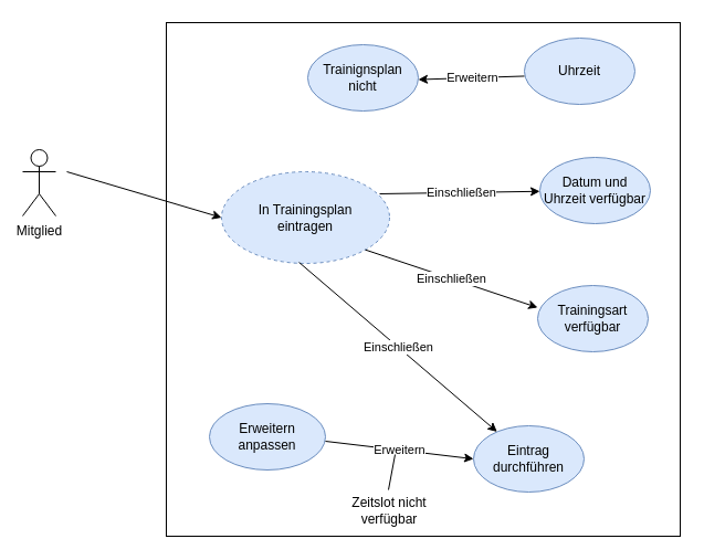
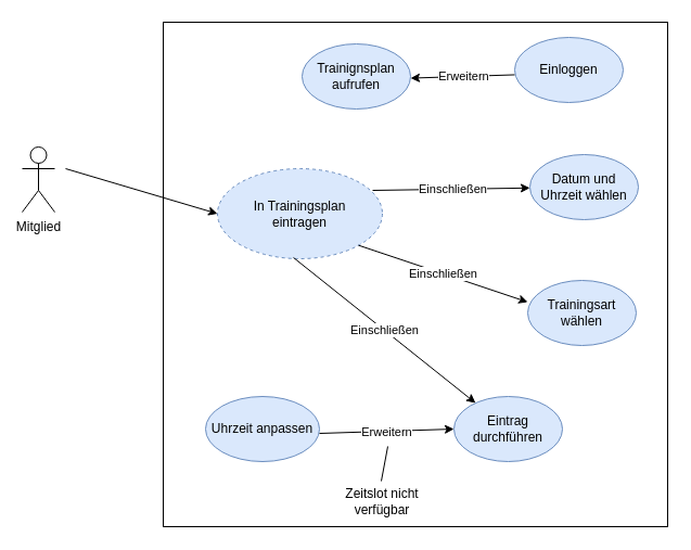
  <mxCell id="0" />
  <mxCell id="1" parent="0" />
  <mxCell id="2" value="" style="whiteSpace=wrap;html=1;aspect=fixed;" parent="1" vertex="1"><mxGeometry x="150" y="20" width="465" height="465" as="geometry" /></mxCell>
  <mxCell id="3" value="Mitglied" style="shape=umlActor;verticalLabelPosition=bottom;verticalAlign=top;html=1;outlineConnect=0;" parent="1" vertex="1"><mxGeometry x="20" y="135" width="30" height="60" as="geometry" /></mxCell>
  <mxCell id="4" value="&lt;div&gt;In Trainingsplan&lt;/div&gt;&lt;div&gt;eintragen&lt;br&gt;&lt;/div&gt;" style="ellipse;whiteSpace=wrap;html=1;fillColor=#dae8fc;strokeColor=#6c8ebf;dashed=1;" parent="1" vertex="1"><mxGeometry x="200" y="155" width="152" height="83" as="geometry" /></mxCell>
- <mxCell id="5" value="&lt;div&gt;Datum und Uhrzeit verfügbar&lt;/div&gt;" style="ellipse;whiteSpace=wrap;html=1;fillColor=#dae8fc;strokeColor=#6c8ebf;" parent="1" vertex="1"><mxGeometry x="488" y="142" width="100" height="60" as="geometry" /></mxCell>
- <mxCell id="6" value="Trainingsart verfügbar" style="ellipse;whiteSpace=wrap;html=1;fillColor=#dae8fc;strokeColor=#6c8ebf;" parent="1" vertex="1"><mxGeometry x="486" y="258" width="100" height="60" as="geometry" /></mxCell>
+ <mxCell id="5" value="&lt;div&gt;Datum und Uhrzeit wählen&lt;/div&gt;" style="ellipse;whiteSpace=wrap;html=1;fillColor=#dae8fc;strokeColor=#6c8ebf;" parent="1" vertex="1"><mxGeometry x="488" y="142" width="100" height="60" as="geometry" /></mxCell>
+ <mxCell id="6" value="Trainingsart wählen" style="ellipse;whiteSpace=wrap;html=1;fillColor=#dae8fc;strokeColor=#6c8ebf;" parent="1" vertex="1"><mxGeometry x="486" y="258" width="100" height="60" as="geometry" /></mxCell>
  <mxCell id="7" value="" style="endArrow=classic;html=1;exitX=0.941;exitY=0.241;exitDx=0;exitDy=0;exitPerimeter=0;" parent="1" source="4" target="5" edge="1"><mxGeometry relative="1" as="geometry"><mxPoint x="306" y="153" as="sourcePoint" /><mxPoint x="385" y="164.5" as="targetPoint" /></mxGeometry></mxCell>
  <mxCell id="8" value="Einschließen" style="edgeLabel;resizable=0;html=1;align=center;verticalAlign=middle;" parent="7" connectable="0" vertex="1"><mxGeometry relative="1" as="geometry" /></mxCell>
  <mxCell id="9" value="" style="endArrow=classic;html=1;entryX=0;entryY=0.333;entryDx=0;entryDy=0;entryPerimeter=0;exitX=1;exitY=1;exitDx=0;exitDy=0;" parent="1" source="4" target="6" edge="1"><mxGeometry relative="1" as="geometry"><mxPoint x="260" y="205" as="sourcePoint" /><mxPoint x="360" y="205" as="targetPoint" /></mxGeometry></mxCell>
  <mxCell id="10" value="Einschließen" style="edgeLabel;resizable=0;html=1;align=center;verticalAlign=middle;" parent="9" connectable="0" vertex="1"><mxGeometry relative="1" as="geometry" /></mxCell>
  <mxCell id="11" value="" style="endArrow=classic;html=1;entryX=0;entryY=0.5;entryDx=0;entryDy=0;" parent="1" target="4" edge="1"><mxGeometry width="50" height="50" relative="1" as="geometry"><mxPoint x="60" y="155" as="sourcePoint" /><mxPoint x="110" y="105" as="targetPoint" /></mxGeometry></mxCell>
- <mxCell id="12" value="&lt;div&gt;Trainignsplan &lt;br&gt;&lt;/div&gt;&lt;div&gt;nicht&lt;br&gt;&lt;/div&gt;" style="ellipse;whiteSpace=wrap;html=1;fillColor=#dae8fc;strokeColor=#6c8ebf;" parent="1" vertex="1"><mxGeometry x="278" y="40" width="100" height="60" as="geometry" /></mxCell>
- <mxCell id="13" value="Erweitern anpassen" style="ellipse;whiteSpace=wrap;html=1;fillColor=#dae8fc;strokeColor=#6c8ebf;" parent="1" vertex="1"><mxGeometry x="189" y="365" width="105" height="60" as="geometry" /></mxCell>
- <mxCell id="14" value="Eintrag durchführen" style="ellipse;whiteSpace=wrap;html=1;fillColor=#dae8fc;strokeColor=#6c8ebf;" parent="1" vertex="1"><mxGeometry x="428" y="385" width="100" height="60" as="geometry" /></mxCell>
+ <mxCell id="12" value="&lt;div&gt;Trainignsplan &lt;br&gt;&lt;/div&gt;&lt;div&gt;aufrufen&lt;br&gt;&lt;/div&gt;" style="ellipse;whiteSpace=wrap;html=1;fillColor=#dae8fc;strokeColor=#6c8ebf;" parent="1" vertex="1"><mxGeometry x="278" y="40" width="100" height="60" as="geometry" /></mxCell>
+ <mxCell id="13" value="Uhrzeit anpassen" style="ellipse;whiteSpace=wrap;html=1;fillColor=#dae8fc;strokeColor=#6c8ebf;" parent="1" vertex="1"><mxGeometry x="189" y="365" width="105" height="60" as="geometry" /></mxCell>
+ <mxCell id="14" value="Eintrag durchführen" style="ellipse;whiteSpace=wrap;html=1;fillColor=#dae8fc;strokeColor=#6c8ebf;" parent="1" vertex="1"><mxGeometry x="418" y="365" width="100" height="60" as="geometry" /></mxCell>
  <mxCell id="15" value="" style="endArrow=classic;html=1;exitX=0.461;exitY=0.988;exitDx=0;exitDy=0;exitPerimeter=0;" parent="1" source="4" target="14" edge="1"><mxGeometry relative="1" as="geometry"><mxPoint x="233" y="208" as="sourcePoint" /><mxPoint x="393" y="208" as="targetPoint" /></mxGeometry></mxCell>
  <mxCell id="16" value="Einschließen" style="edgeLabel;resizable=0;html=1;align=center;verticalAlign=middle;" parent="15" connectable="0" vertex="1"><mxGeometry relative="1" as="geometry" /></mxCell>
  <mxCell id="17" value="" style="endArrow=classic;html=1;" edge="1" parent="1"><mxGeometry relative="1" as="geometry"><mxPoint x="474.112" y="68.448" as="sourcePoint" /><mxPoint x="377.995" y="71.551" as="targetPoint" /><Array as="points" /></mxGeometry></mxCell>
  <mxCell id="18" value="Erweitern" style="edgeLabel;resizable=0;html=1;align=center;verticalAlign=middle;" connectable="0" vertex="1" parent="17"><mxGeometry relative="1" as="geometry" /></mxCell>
- <mxCell id="19" value="Uhrzeit" style="ellipse;whiteSpace=wrap;html=1;fillColor=#dae8fc;strokeColor=#6c8ebf;" vertex="1" parent="1"><mxGeometry x="474" y="34" width="100" height="60" as="geometry" /></mxCell>
+ <mxCell id="19" value="Einloggen" style="ellipse;whiteSpace=wrap;html=1;fillColor=#dae8fc;strokeColor=#6c8ebf;" vertex="1" parent="1"><mxGeometry x="474" y="34" width="100" height="60" as="geometry" /></mxCell>
  <mxCell id="20" value="" style="endArrow=classic;html=1;entryX=0;entryY=0.5;entryDx=0;entryDy=0;" edge="1" parent="1" target="14"><mxGeometry relative="1" as="geometry"><mxPoint x="294" y="399" as="sourcePoint" /><mxPoint x="394" y="399" as="targetPoint" /></mxGeometry></mxCell>
  <mxCell id="21" value="Erweitern" style="edgeLabel;resizable=0;html=1;align=center;verticalAlign=middle;" connectable="0" vertex="1" parent="20"><mxGeometry relative="1" as="geometry" /></mxCell>
  <mxCell id="22" value="" style="endArrow=none;html=1;" edge="1" parent="1"><mxGeometry width="50" height="50" relative="1" as="geometry"><mxPoint x="351" y="443" as="sourcePoint" /><mxPoint x="357" y="411" as="targetPoint" /></mxGeometry></mxCell>
  <mxCell id="23" value="Zeitslot nicht verfügbar" style="text;html=1;strokeColor=none;fillColor=none;align=center;verticalAlign=middle;whiteSpace=wrap;rounded=0;" vertex="1" parent="1"><mxGeometry x="292" y="457" width="120" height="10" as="geometry" /></mxCell>
